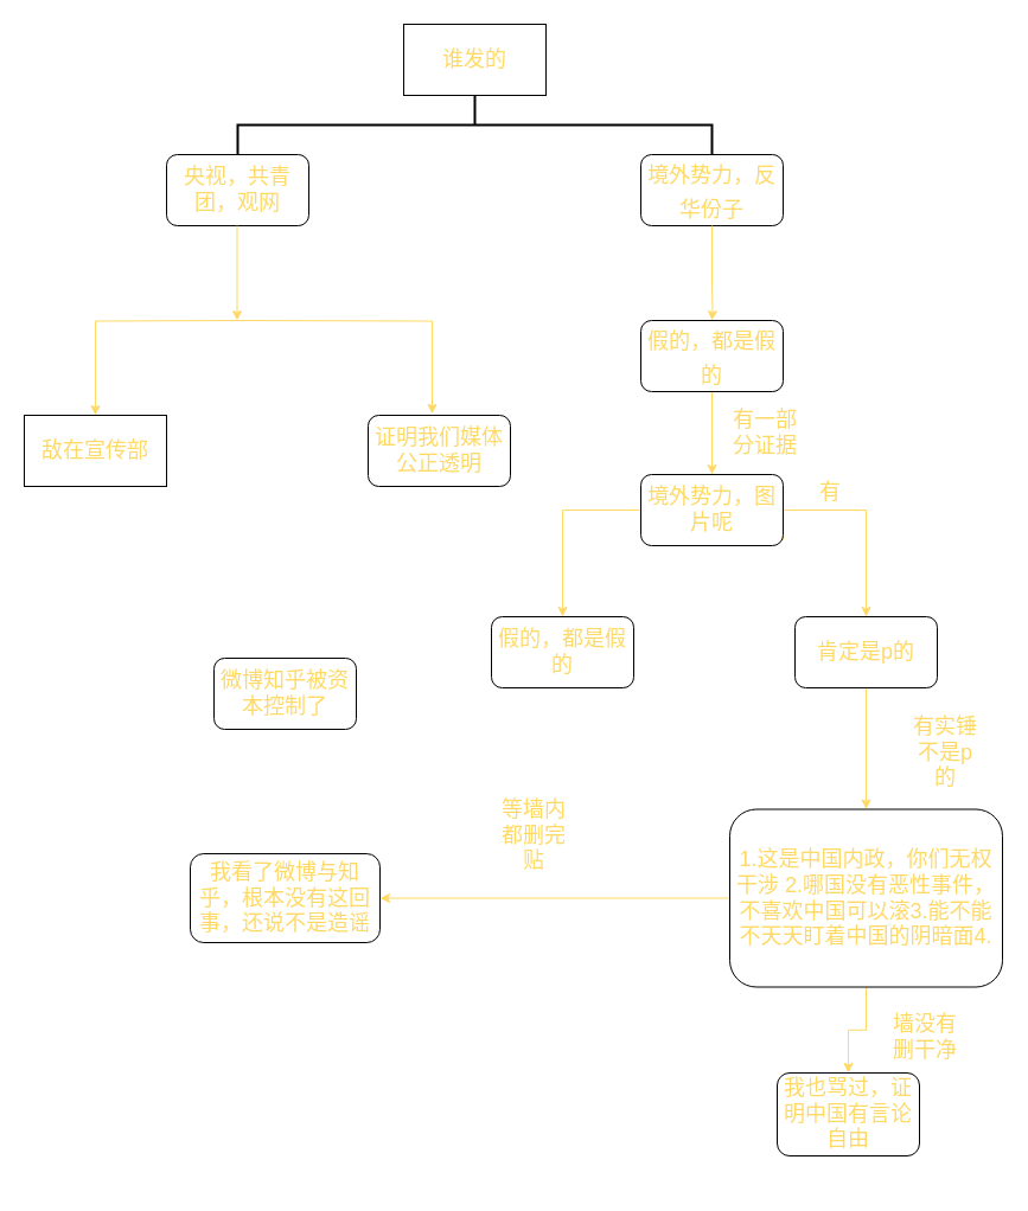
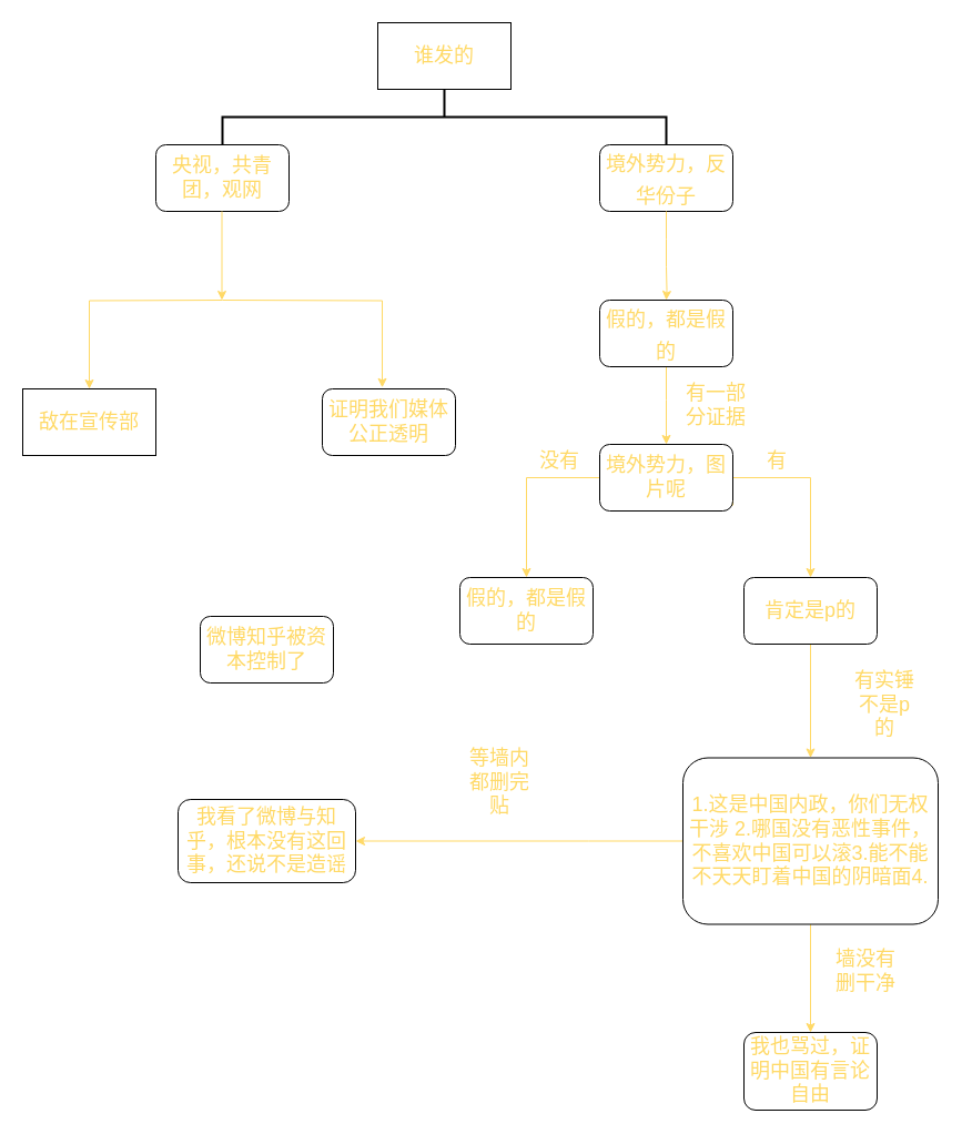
  <mxCell id="0" />
  <mxCell id="1" parent="0" />
  <mxCell id="2" value="" style="strokeWidth=2;html=1;shape=mxgraph.flowchart.annotation_2;align=left;labelPosition=right;pointerEvents=1;labelBackgroundColor=#FFF4C3;fontSize=24;fontColor=#FFD966;gradientColor=#FFFFFF;direction=south;" vertex="1" parent="1"><mxGeometry x="200" y="80" width="400" height="50" as="geometry" /></mxCell>
  <mxCell id="3" value="" style="edgeStyle=orthogonalEdgeStyle;rounded=0;orthogonalLoop=1;jettySize=auto;html=1;strokeColor=#FFD966;fontSize=18;fontColor=#FFD966;startArrow=none;" edge="1" parent="1" target="8"><mxGeometry relative="1" as="geometry"><mxPoint x="600" y="240" as="sourcePoint" /></mxGeometry></mxCell>
  <mxCell id="4" value="&lt;font style=&quot;font-size: 18px;&quot;&gt;境外势力，反华份子&lt;/font&gt;" style="rounded=1;whiteSpace=wrap;html=1;labelBackgroundColor=none;fontSize=24;fontColor=#FFD966;gradientColor=#FFFFFF;" vertex="1" parent="1"><mxGeometry x="540" y="130" width="120" height="60" as="geometry" /></mxCell>
  <mxCell id="5" value="央视，共青团，观网" style="rounded=1;whiteSpace=wrap;html=1;shadow=0;glass=0;labelBackgroundColor=none;sketch=0;fillStyle=auto;fontSize=18;fontColor=#FFD966;fillColor=default;gradientColor=#FFFFFF;" vertex="1" parent="1"><mxGeometry x="140" y="130" width="120" height="60" as="geometry" /></mxCell>
  <mxCell id="6" value="谁发的" style="rounded=0;whiteSpace=wrap;html=1;shadow=0;glass=0;labelBackgroundColor=none;sketch=0;fillStyle=auto;fontSize=18;fontColor=#FFD966;fillColor=default;gradientColor=#FFFFFF;" vertex="1" parent="1"><mxGeometry x="340" y="20" width="120" height="60" as="geometry" /></mxCell>
  <mxCell id="7" value="" style="edgeStyle=orthogonalEdgeStyle;rounded=0;orthogonalLoop=1;jettySize=auto;html=1;strokeColor=#FFD966;fontSize=18;fontColor=#FFD966;" edge="1" parent="1" source="8"><mxGeometry relative="1" as="geometry"><mxPoint x="600" y="400" as="targetPoint" /><Array as="points"><mxPoint x="600" y="360" /><mxPoint x="600" y="360" /></Array></mxGeometry></mxCell>
  <mxCell id="8" value="&lt;font style=&quot;font-size: 18px;&quot;&gt;假的，都是假的&lt;/font&gt;" style="whiteSpace=wrap;html=1;fontSize=24;fontColor=#FFD966;rounded=1;labelBackgroundColor=none;gradientColor=#FFFFFF;" vertex="1" parent="1"><mxGeometry x="540" y="270" width="120" height="60" as="geometry" /></mxCell>
  <mxCell id="9" value="" style="edgeStyle=orthogonalEdgeStyle;rounded=0;orthogonalLoop=1;jettySize=auto;html=1;strokeColor=#FFD966;fontSize=18;fontColor=#FFD966;endArrow=none;" edge="1" parent="1" source="4"><mxGeometry relative="1" as="geometry"><mxPoint x="600" y="190" as="sourcePoint" /><mxPoint x="600" y="240" as="targetPoint" /></mxGeometry></mxCell>
  <mxCell id="10" style="edgeStyle=orthogonalEdgeStyle;rounded=0;orthogonalLoop=1;jettySize=auto;html=1;exitX=0.5;exitY=1;exitDx=0;exitDy=0;strokeColor=#FFD966;fontSize=18;fontColor=#FFD966;" edge="1" parent="1"><mxGeometry relative="1" as="geometry"><mxPoint x="600" y="390" as="sourcePoint" /><mxPoint x="600" y="390" as="targetPoint" /></mxGeometry></mxCell>
  <mxCell id="11" value="有一部分证据" style="text;html=1;strokeColor=none;fillColor=none;align=center;verticalAlign=middle;whiteSpace=wrap;rounded=0;shadow=0;glass=0;labelBackgroundColor=none;sketch=0;fillStyle=auto;fontSize=18;fontColor=#FFD966;" vertex="1" parent="1"><mxGeometry x="615" y="350" width="60" height="30" as="geometry" /></mxCell>
  <mxCell id="12" value="" style="edgeStyle=orthogonalEdgeStyle;rounded=0;orthogonalLoop=1;jettySize=auto;html=1;strokeColor=#FFD966;fontSize=14;fontColor=#FFD966;exitX=0;exitY=0.5;exitDx=0;exitDy=0;" edge="1" parent="1" source="31" target="16"><mxGeometry relative="1" as="geometry"><mxPoint x="540" y="455" as="sourcePoint" /></mxGeometry></mxCell>
  <mxCell id="13" value="" style="edgeStyle=orthogonalEdgeStyle;rounded=0;orthogonalLoop=1;jettySize=auto;html=1;strokeColor=#FFD966;fontSize=14;fontColor=#FFD966;" edge="1" parent="1" target="18"><mxGeometry relative="1" as="geometry"><mxPoint x="660" y="455" as="sourcePoint" /><Array as="points"><mxPoint x="660" y="430" /><mxPoint x="730" y="430" /></Array></mxGeometry></mxCell>
  <mxCell id="14" value="敌在宣传部" style="whiteSpace=wrap;html=1;fontSize=18;fontColor=#FFD966;shadow=0;glass=0;labelBackgroundColor=none;sketch=0;fillStyle=auto;gradientColor=#FFFFFF;rounded=0;" vertex="1" parent="1"><mxGeometry x="20" y="350" width="120" height="60" as="geometry" /></mxCell>
- <mxCell id="15" value="证明我们媒体公正透明" style="whiteSpace=wrap;html=1;fontSize=18;fontColor=#FFD966;rounded=1;shadow=0;glass=0;labelBackgroundColor=none;sketch=0;fillStyle=auto;gradientColor=#FFFFFF;" vertex="1" parent="1"><mxGeometry x="310" y="350" width="120" height="60" as="geometry" /></mxCell>
+ <mxCell id="15" value="证明我们媒体公正透明" style="whiteSpace=wrap;html=1;fontSize=18;fontColor=#FFD966;rounded=1;shadow=0;glass=0;labelBackgroundColor=none;sketch=0;fillStyle=auto;gradientColor=#FFFFFF;" vertex="1" parent="1"><mxGeometry x="290" y="350" width="120" height="60" as="geometry" /></mxCell>
  <mxCell id="16" value="假的，都是假的" style="whiteSpace=wrap;html=1;fontSize=18;fontColor=#FFD966;rounded=1;shadow=0;glass=0;labelBackgroundColor=none;sketch=0;fillStyle=auto;gradientColor=#FFFFFF;" vertex="1" parent="1"><mxGeometry x="414" y="520" width="120" height="60" as="geometry" /></mxCell>
  <mxCell id="17" value="" style="edgeStyle=orthogonalEdgeStyle;rounded=0;orthogonalLoop=1;jettySize=auto;html=1;strokeColor=#FFD966;fontSize=18;fontColor=#FFD966;" edge="1" parent="1" source="18" target="23"><mxGeometry relative="1" as="geometry" /></mxCell>
  <mxCell id="18" value="肯定是p的" style="whiteSpace=wrap;html=1;fontSize=18;fontColor=#FFD966;rounded=1;shadow=0;glass=0;labelBackgroundColor=none;sketch=0;fillStyle=auto;gradientColor=#FFFFFF;" vertex="1" parent="1"><mxGeometry x="670" y="520" width="120" height="60" as="geometry" /></mxCell>
  <mxCell id="19" value="&lt;font style=&quot;font-size: 18px;&quot;&gt;有&lt;/font&gt;" style="text;html=1;strokeColor=none;fillColor=none;align=center;verticalAlign=middle;whiteSpace=wrap;rounded=0;shadow=0;glass=0;labelBackgroundColor=none;sketch=0;fillStyle=auto;fontSize=14;fontColor=#FFD966;" vertex="1" parent="1"><mxGeometry x="670" y="400" width="60" height="30" as="geometry" /></mxCell>
+ <mxCell id="20" value="没有" style="text;html=1;strokeColor=none;fillColor=none;align=center;verticalAlign=middle;whiteSpace=wrap;rounded=0;shadow=0;glass=0;labelBackgroundColor=none;sketch=0;fillStyle=auto;fontSize=18;fontColor=#FFD966;" vertex="1" parent="1"><mxGeometry x="474" y="400" width="60" height="30" as="geometry" /></mxCell>
  <mxCell id="21" value="" style="edgeStyle=orthogonalEdgeStyle;rounded=0;orthogonalLoop=1;jettySize=auto;html=1;strokeColor=#FFD966;fontSize=12;fontColor=#FFD966;" edge="1" parent="1" source="23" target="24"><mxGeometry relative="1" as="geometry" /></mxCell>
  <mxCell id="22" value="" style="edgeStyle=orthogonalEdgeStyle;rounded=0;orthogonalLoop=1;jettySize=auto;html=1;strokeColor=#FFD966;fontSize=12;fontColor=#FFD966;" edge="1" parent="1" source="23" target="25"><mxGeometry relative="1" as="geometry"><Array as="points"><mxPoint x="530" y="758" /><mxPoint x="530" y="758" /></Array></mxGeometry></mxCell>
  <mxCell id="23" value="1.这是中国内政，你们无权干涉 2.哪国没有恶性事件，不喜欢中国可以滚3.能不能不天天盯着中国的阴暗面4.&lt;br&gt;" style="whiteSpace=wrap;html=1;fontSize=18;fontColor=#FFD966;rounded=1;shadow=0;glass=0;labelBackgroundColor=none;sketch=0;fillStyle=auto;gradientColor=#FFFFFF;" vertex="1" parent="1"><mxGeometry x="615" y="682.5" width="230" height="150" as="geometry" /></mxCell>
- <mxCell id="24" value="我也骂过，证明中国有言论自由" style="whiteSpace=wrap;html=1;fontSize=18;fontColor=#FFD966;rounded=1;shadow=0;glass=0;labelBackgroundColor=none;sketch=0;fillStyle=auto;gradientColor=#FFFFFF;" vertex="1" parent="1"><mxGeometry x="655" y="905" width="120" height="70" as="geometry" /></mxCell>
+ <mxCell id="24" value="我也骂过，证明中国有言论自由" style="whiteSpace=wrap;html=1;fontSize=18;fontColor=#FFD966;rounded=1;shadow=0;glass=0;labelBackgroundColor=none;sketch=0;fillStyle=auto;gradientColor=#FFFFFF;" vertex="1" parent="1"><mxGeometry x="670" y="930" width="120" height="70" as="geometry" /></mxCell>
  <mxCell id="25" value="我看了微博与知乎，根本没有这回事，还说不是造谣" style="whiteSpace=wrap;html=1;fontSize=18;fontColor=#FFD966;rounded=1;shadow=0;glass=0;labelBackgroundColor=none;sketch=0;fillStyle=auto;gradientColor=#FFFFFF;" vertex="1" parent="1"><mxGeometry x="160" y="720" width="160" height="75" as="geometry" /></mxCell>
  <mxCell id="26" value="微博知乎被资本控制了" style="whiteSpace=wrap;html=1;fontSize=18;fontColor=#FFD966;rounded=1;shadow=0;glass=0;labelBackgroundColor=none;sketch=0;fillStyle=auto;gradientColor=#FFFFFF;" vertex="1" parent="1"><mxGeometry x="180" y="555" width="120" height="60" as="geometry" /></mxCell>
  <mxCell id="27" value="" style="endArrow=classic;html=1;rounded=0;strokeColor=#FFD966;fontSize=12;fontColor=#FFD966;" edge="1" parent="1"><mxGeometry width="50" height="50" relative="1" as="geometry"><mxPoint x="199.5" y="190" as="sourcePoint" /><mxPoint x="199.5" y="270" as="targetPoint" /></mxGeometry></mxCell>
  <mxCell id="28" value="" style="endArrow=classic;html=1;rounded=0;strokeColor=#FFD966;fontSize=12;fontColor=#FFD966;edgeStyle=orthogonalEdgeStyle;entryX=0.5;entryY=0;entryDx=0;entryDy=0;" edge="1" parent="1" target="14"><mxGeometry width="50" height="50" relative="1" as="geometry"><mxPoint x="200" y="270" as="sourcePoint" /><mxPoint x="110" y="270" as="targetPoint" /></mxGeometry></mxCell>
  <mxCell id="29" value="" style="endArrow=classic;html=1;rounded=0;strokeColor=#FFD966;fontSize=12;fontColor=#FFD966;edgeStyle=orthogonalEdgeStyle;entryX=0.45;entryY=-0.02;entryDx=0;entryDy=0;entryPerimeter=0;" edge="1" parent="1" target="15"><mxGeometry width="50" height="50" relative="1" as="geometry"><mxPoint x="200" y="270" as="sourcePoint" /><mxPoint x="360" y="270" as="targetPoint" /></mxGeometry></mxCell>
  <mxCell id="30" value="&lt;font style=&quot;font-size: 18px;&quot;&gt;墙没有删干净&lt;/font&gt;" style="text;html=1;strokeColor=none;fillColor=none;align=center;verticalAlign=middle;whiteSpace=wrap;rounded=0;shadow=0;glass=0;labelBackgroundColor=none;sketch=0;fillStyle=auto;fontSize=12;fontColor=#FFD966;" vertex="1" parent="1"><mxGeometry x="750" y="860" width="60" height="30" as="geometry" /></mxCell>
  <mxCell id="31" value="境外势力，图片呢" style="rounded=1;whiteSpace=wrap;html=1;shadow=0;glass=0;labelBackgroundColor=none;sketch=0;fillStyle=auto;fontSize=18;fontColor=#FFD966;fillColor=default;gradientColor=#FFFFFF;" vertex="1" parent="1"><mxGeometry x="540" y="400" width="120" height="60" as="geometry" /></mxCell>
  <mxCell id="32" value="等墙内都删完贴" style="text;html=1;strokeColor=none;fillColor=none;align=center;verticalAlign=middle;whiteSpace=wrap;rounded=0;shadow=0;glass=0;labelBackgroundColor=none;sketch=0;fillStyle=auto;fontSize=18;fontColor=#FFD966;" vertex="1" parent="1"><mxGeometry x="420" y="690" width="60" height="30" as="geometry" /></mxCell>
  <mxCell id="33" value="有实锤不是p的" style="text;html=1;strokeColor=none;fillColor=none;align=center;verticalAlign=middle;whiteSpace=wrap;rounded=0;shadow=0;glass=0;labelBackgroundColor=none;sketch=0;fillStyle=auto;fontSize=18;fontColor=#FFD966;" vertex="1" parent="1"><mxGeometry x="767" y="620" width="60" height="30" as="geometry" /></mxCell>
